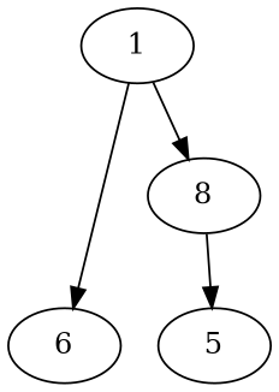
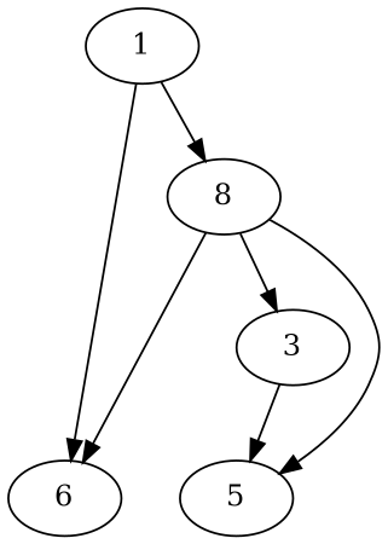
  strict digraph {
    node [weight=0]
    edge [weight=0]
    n1 [label=6]
    1
    n3 [label=8]
+   3
    5
    1 -> n1
    1 -> n3
+   n3 -> n1
+   n3 -> 3
    n3 -> 5
+   3 -> 5
  }
